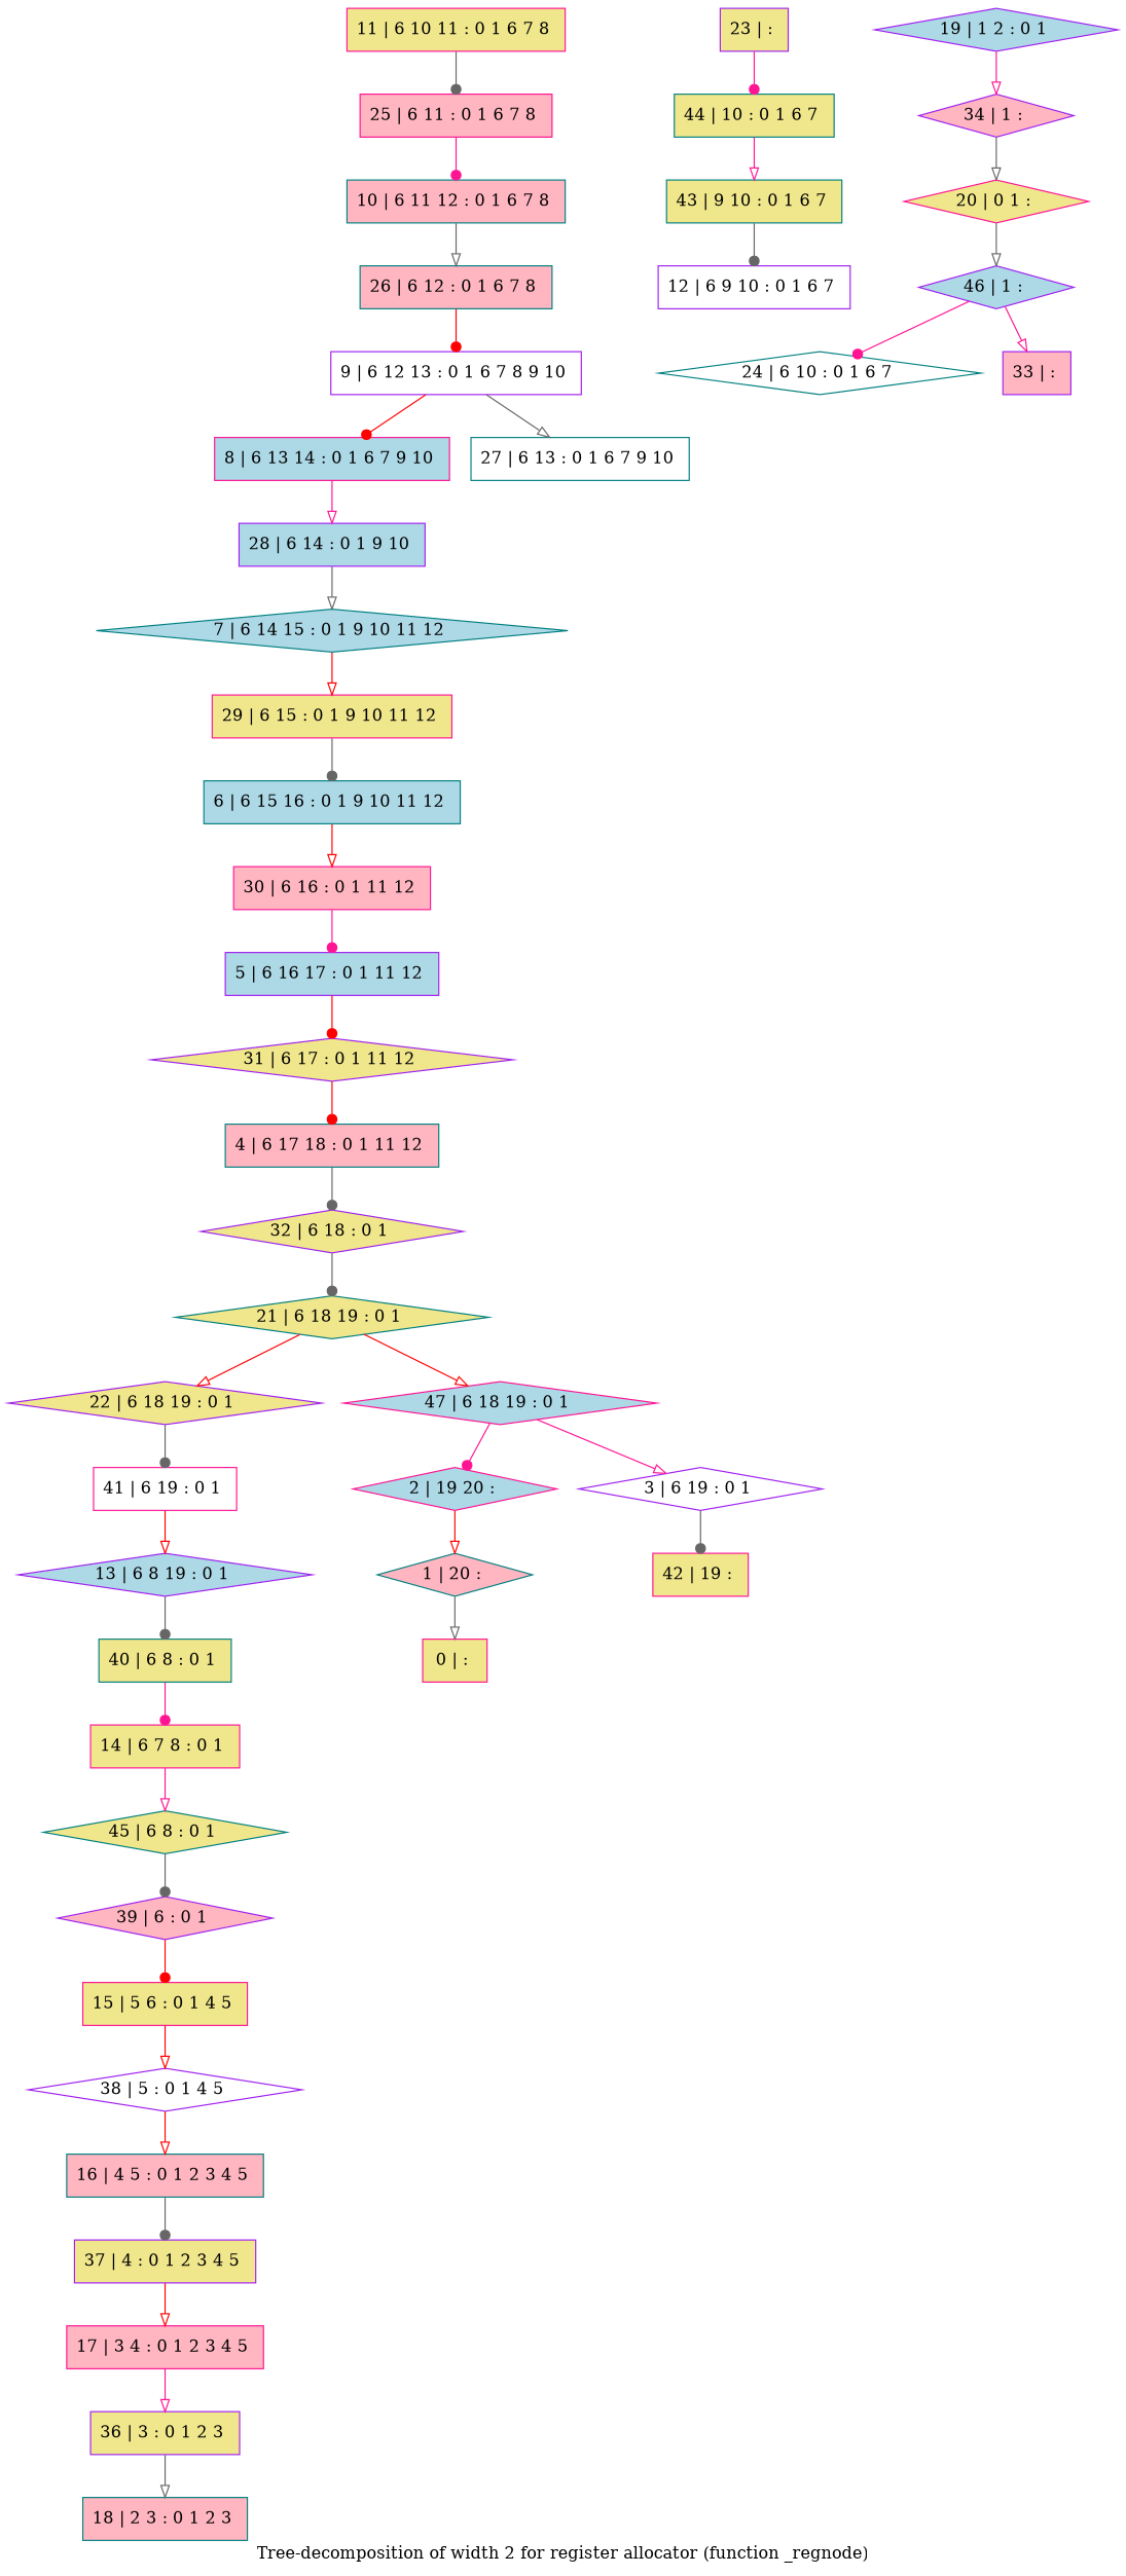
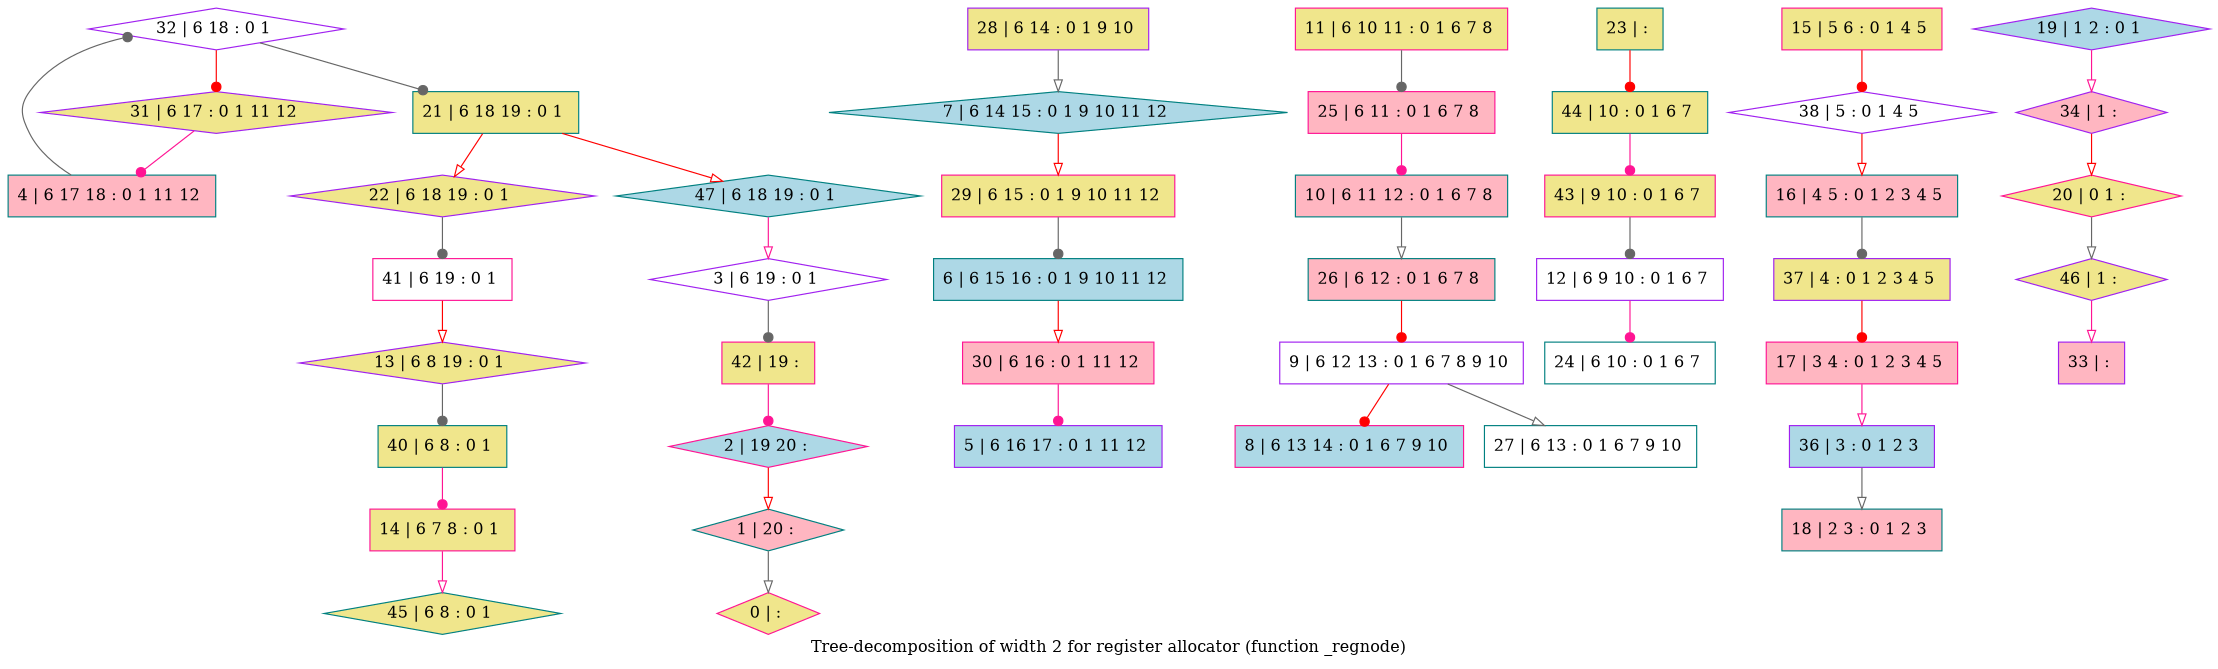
  digraph {
    label="Tree-decomposition of width 2 for register allocator (function _regnode)"
    node [color=purple fillcolor=khaki shape=box style=filled]
    edge [arrowhead=dot color=gray40]
-   n1 [color=deeppink label="0 | : "]
+   n1 [color=deeppink label="0 | : " shape=diamond]
    n2 [color=teal fillcolor=lightpink label="1 | 20 : " shape=diamond]
    n3 [color=deeppink fillcolor=lightblue label="2 | 19 20 : " shape=diamond]
    n4 [fillcolor=white label="3 | 6 19 : 0 1 " shape=diamond]
    n5 [color=deeppink label="42 | 19 : "]
    n6 [color=teal fillcolor=lightpink label="4 | 6 17 18 : 0 1 11 12 "]
-   n7 [label="32 | 6 18 : 0 1 " shape=diamond]
-   n8 [color=teal label="21 | 6 18 19 : 0 1 " shape=diamond]
+   n7 [fillcolor=white label="32 | 6 18 : 0 1 " shape=diamond]
+   n8 [color=teal label="21 | 6 18 19 : 0 1 "]
    n9 [fillcolor=lightblue label="5 | 6 16 17 : 0 1 11 12 "]
    n10 [label="31 | 6 17 : 0 1 11 12 " shape=diamond]
    n11 [color=teal fillcolor=lightblue label="6 | 6 15 16 : 0 1 9 10 11 12 "]
    n12 [color=deeppink fillcolor=lightpink label="30 | 6 16 : 0 1 11 12 "]
    n13 [color=teal fillcolor=lightblue label="7 | 6 14 15 : 0 1 9 10 11 12 " shape=diamond]
    n14 [color=deeppink label="29 | 6 15 : 0 1 9 10 11 12 "]
    n15 [color=deeppink fillcolor=lightblue label="8 | 6 13 14 : 0 1 6 7 9 10 "]
-   n16 [fillcolor=lightblue label="28 | 6 14 : 0 1 9 10 "]
+   n16 [label="28 | 6 14 : 0 1 9 10 "]
    n17 [fillcolor=white label="9 | 6 12 13 : 0 1 6 7 8 9 10 "]
    n18 [color=teal fillcolor=white label="27 | 6 13 : 0 1 6 7 9 10 "]
    n19 [color=teal fillcolor=lightpink label="10 | 6 11 12 : 0 1 6 7 8 "]
    n20 [color=teal fillcolor=lightpink label="26 | 6 12 : 0 1 6 7 8 "]
    n21 [color=deeppink label="11 | 6 10 11 : 0 1 6 7 8 "]
    n22 [color=deeppink fillcolor=lightpink label="25 | 6 11 : 0 1 6 7 8 "]
    n23 [fillcolor=white label="12 | 6 9 10 : 0 1 6 7 "]
-   n24 [color=teal fillcolor=white label="24 | 6 10 : 0 1 6 7 " shape=diamond]
-   n25 [fillcolor=lightblue label="13 | 6 8 19 : 0 1 " shape=diamond]
+   n24 [color=teal fillcolor=white label="24 | 6 10 : 0 1 6 7 "]
+   n25 [label="13 | 6 8 19 : 0 1 " shape=diamond]
    n26 [color=teal label="40 | 6 8 : 0 1 "]
    n27 [color=deeppink label="14 | 6 7 8 : 0 1 "]
    n28 [color=teal label="45 | 6 8 : 0 1 " shape=diamond]
-   n29 [fillcolor=lightpink label="39 | 6 : 0 1 " shape=diamond]
    n30 [color=deeppink label="15 | 5 6 : 0 1 4 5 "]
    n31 [fillcolor=white label="38 | 5 : 0 1 4 5 " shape=diamond]
    n32 [color=teal fillcolor=lightpink label="16 | 4 5 : 0 1 2 3 4 5 "]
    n33 [label="37 | 4 : 0 1 2 3 4 5 "]
    n34 [color=deeppink fillcolor=lightpink label="17 | 3 4 : 0 1 2 3 4 5 "]
-   n35 [label="36 | 3 : 0 1 2 3 "]
+   n35 [fillcolor=lightblue label="36 | 3 : 0 1 2 3 "]
    n36 [color=teal fillcolor=lightpink label="18 | 2 3 : 0 1 2 3 "]
    n37 [fillcolor=lightblue label="19 | 1 2 : 0 1 " shape=diamond]
    n38 [fillcolor=lightpink label="34 | 1 : " shape=diamond]
    n39 [color=deeppink label="20 | 0 1 : " shape=diamond]
-   n40 [fillcolor=lightblue label="46 | 1 : " shape=diamond]
+   n40 [label="46 | 1 : " shape=diamond]
    n41 [fillcolor=lightpink label="33 | : "]
    n42 [label="22 | 6 18 19 : 0 1 " shape=diamond]
-   n43 [color=deeppink fillcolor=lightblue label="47 | 6 18 19 : 0 1 " shape=diamond]
+   n43 [color=teal fillcolor=lightblue label="47 | 6 18 19 : 0 1 " shape=diamond]
    n44 [color=deeppink fillcolor=white label="41 | 6 19 : 0 1 "]
-   n45 [label="23 | : "]
+   n45 [color=teal label="23 | : "]
    n46 [color=teal label="44 | 10 : 0 1 6 7 "]
-   n47 [color=teal label="43 | 9 10 : 0 1 6 7 "]
+   n47 [color=deeppink label="43 | 9 10 : 0 1 6 7 "]
    n2 -> n1 [arrowhead=onormal]
    n3 -> n2 [arrowhead=onormal color=red]
    n4 -> n5
-   n43 -> n3 [color=deeppink]
+   n5 -> n3 [color=deeppink]
    n6 -> n7
    n7 -> n8
    n8 -> n42 [arrowhead=onormal color=red]
    n8 -> n43 [arrowhead=onormal color=red]
-   n9 -> n10 [color=red]
-   n10 -> n6 [color=red]
+   n7 -> n10 [color=red]
+   n10 -> n6 [color=deeppink]
    n11 -> n12 [arrowhead=onormal color=red]
    n12 -> n9 [color=deeppink]
    n13 -> n14 [arrowhead=onormal color=red]
    n14 -> n11
-   n15 -> n16 [arrowhead=onormal color=deeppink]
    n16 -> n13 [arrowhead=onormal]
    n17 -> n15 [color=red]
    n17 -> n18 [arrowhead=onormal]
    n19 -> n20 [arrowhead=onormal]
    n20 -> n17 [color=red]
    n21 -> n22
    n22 -> n19 [color=deeppink]
-   n40 -> n24 [color=deeppink]
+   n23 -> n24 [color=deeppink]
    n25 -> n26
    n26 -> n27 [color=deeppink]
    n27 -> n28 [arrowhead=onormal color=deeppink]
-   n28 -> n29
-   n29 -> n30 [color=red]
-   n30 -> n31 [arrowhead=onormal color=red]
+   n30 -> n31 [color=red]
    n31 -> n32 [arrowhead=onormal color=red]
    n32 -> n33
-   n33 -> n34 [arrowhead=onormal color=red]
+   n33 -> n34 [color=red]
    n34 -> n35 [arrowhead=onormal color=deeppink]
    n35 -> n36 [arrowhead=onormal]
    n37 -> n38 [arrowhead=onormal color=deeppink]
-   n38 -> n39 [arrowhead=onormal]
+   n38 -> n39 [arrowhead=onormal color=red]
    n39 -> n40 [arrowhead=onormal]
    n40 -> n41 [arrowhead=onormal color=deeppink]
    n42 -> n44
    n43 -> n4 [arrowhead=onormal color=deeppink]
    n44 -> n25 [arrowhead=onormal color=red]
-   n45 -> n46 [color=deeppink]
-   n46 -> n47 [arrowhead=onormal color=deeppink]
+   n45 -> n46 [color=red]
+   n46 -> n47 [color=deeppink]
    n47 -> n23
  }
